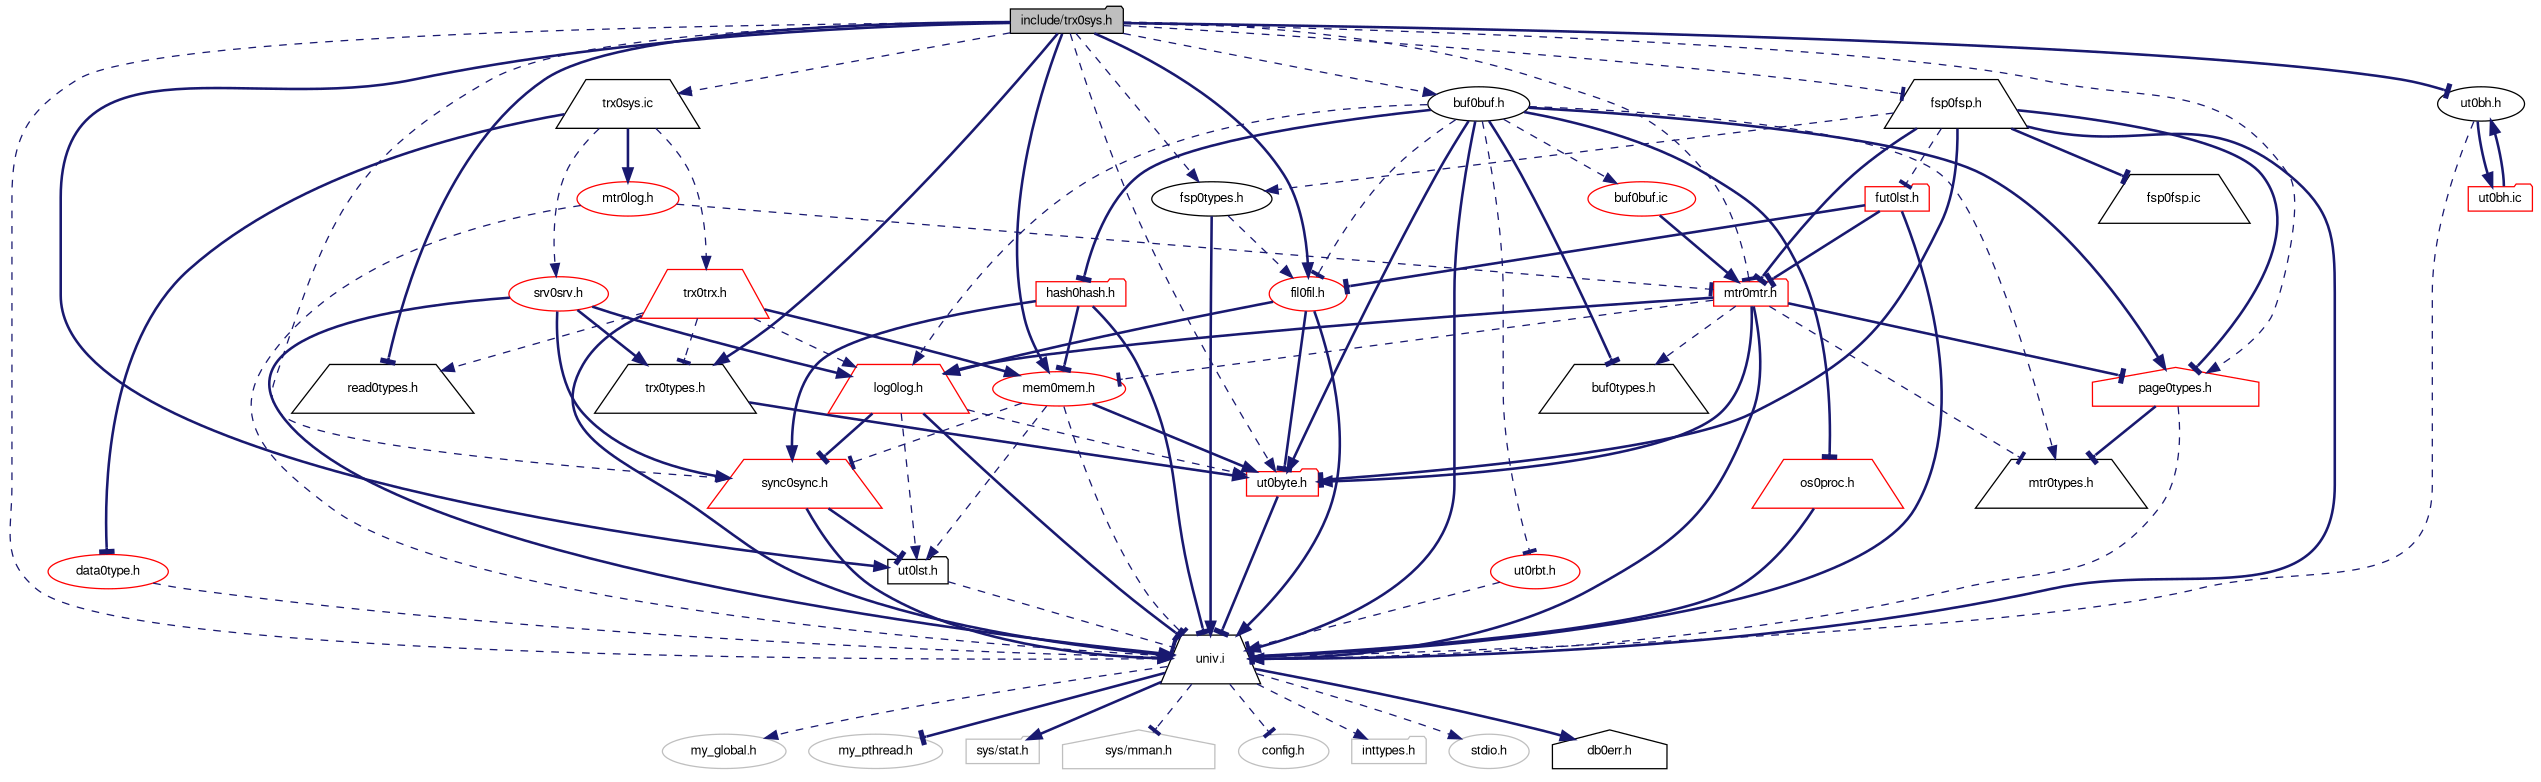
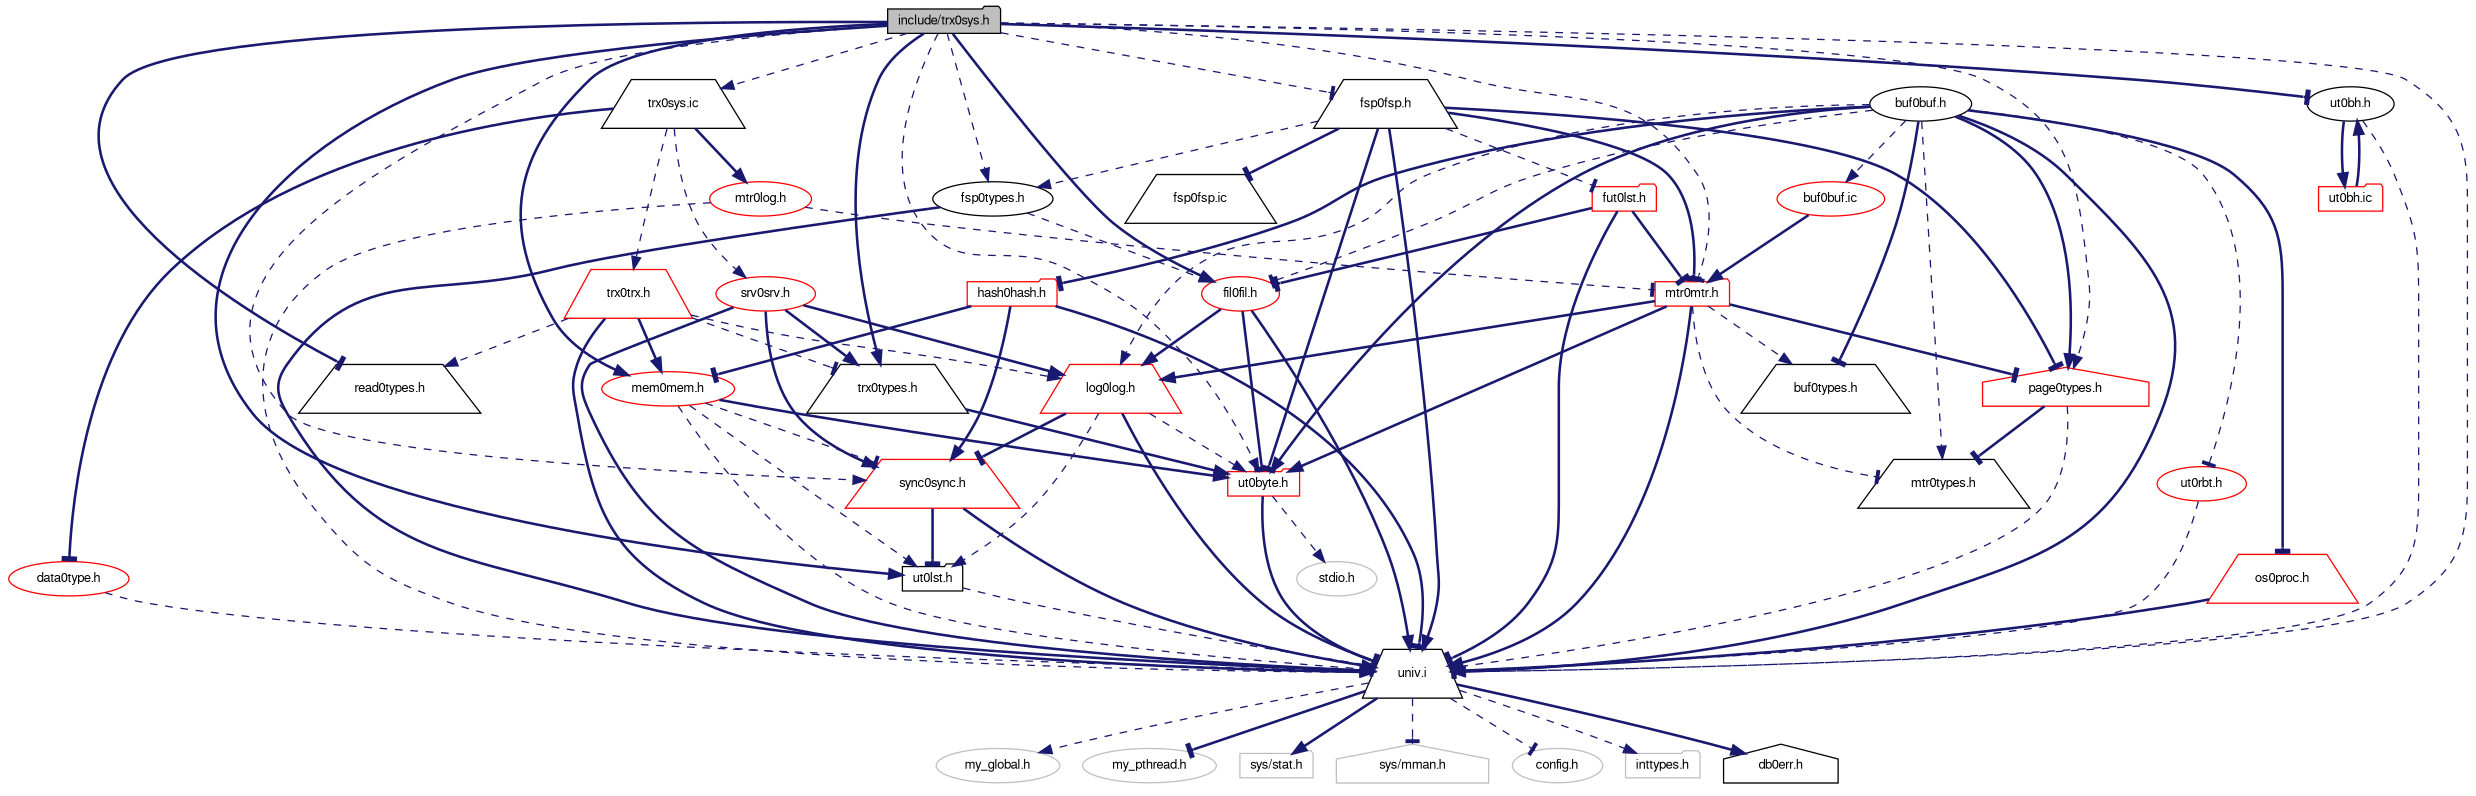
  digraph {
    node [color=red fontname=FreeSans fontsize=10 shape=ellipse]
    edge [arrowhead=normal color=midnightblue fontname=FreeSans fontsize=10 labelfontname=FreeSans labelfontsize=10 style=bold]
    n1 [color=black fillcolor=grey75 fontcolor=black height=0.2 label="include/trx0sys.h" shape=folder style=filled width=0.4]
    n2 [color=black height=0.2 label="univ.i" shape=trapezium width=0.4]
    n3 [color=black height=0.2 label="trx0types.h" shape=trapezium width=0.4]
    n4 [height=0.2 label="ut0byte.h" shape=folder width=0.4]
    n5 [color=black height=0.2 label="fsp0types.h" width=0.4]
    n6 [height=0.2 label="fil0fil.h" width=0.4]
    n7 [color=black height=0.2 label="ut0lst.h" shape=folder width=0.4]
    n8 [height=0.2 label="sync0sync.h" shape=trapezium width=0.4]
    n9 [color=black height=0.2 label="buf0buf.h" width=0.4]
    n10 [height=0.2 label="mem0mem.h" width=0.4]
    n11 [height=0.2 label="page0types.h" shape=house width=0.4]
    n12 [height=0.2 label="mtr0mtr.h" shape=folder width=0.4]
    n13 [color=black height=0.2 label="ut0bh.h" width=0.4]
    n14 [color=black height=0.2 label="read0types.h" shape=trapezium width=0.4]
    n15 [color=black height=0.2 label="fsp0fsp.h" shape=trapezium width=0.4]
    n16 [color=black height=0.2 label="trx0sys.ic" shape=trapezium width=0.4]
    n17 [color=grey75 height=0.2 label="my_global.h" width=0.4]
    n18 [color=grey75 height=0.2 label="my_pthread.h" width=0.4]
    n19 [color=grey75 height=0.2 label="sys/stat.h" shape=folder width=0.4]
    n20 [color=grey75 height=0.2 label="sys/mman.h" shape=house width=0.4]
    n21 [color=grey75 height=0.2 label="config.h" width=0.4]
    n22 [color=grey75 height=0.2 label="inttypes.h" shape=folder width=0.4]
    n23 [color=grey75 height=0.2 label="stdio.h" width=0.4]
    n24 [color=black height=0.2 label="db0err.h" shape=house width=0.4]
    n25 [height=0.2 label="log0log.h" shape=trapezium width=0.4]
    n26 [color=black height=0.2 label="mtr0types.h" shape=trapezium width=0.4]
    n27 [color=black height=0.2 label="buf0types.h" shape=trapezium width=0.4]
    n28 [height=0.2 label="hash0hash.h" shape=folder width=0.4]
    n29 [height=0.2 label="ut0rbt.h" width=0.4]
    n30 [height=0.2 label="os0proc.h" shape=trapezium width=0.4]
    n31 [height=0.2 label="buf0buf.ic" width=0.4]
    n32 [height=0.2 label="ut0bh.ic" shape=folder width=0.4]
    n33 [height=0.2 label="fut0lst.h" shape=folder width=0.4]
    n34 [color=black height=0.2 label="fsp0fsp.ic" shape=trapezium width=0.4]
    n35 [height=0.2 label="trx0trx.h" shape=trapezium width=0.4]
    n36 [height=0.2 label="data0type.h" width=0.4]
    n37 [height=0.2 label="srv0srv.h" width=0.4]
    n38 [height=0.2 label="mtr0log.h" width=0.4]
    n1 -> n2 [style=dashed]
    n1 -> n3
    n1 -> n4 [style=dashed]
    n1 -> n5 [style=dashed]
    n1 -> n6
    n1 -> n7
    n1 -> n8 [style=dashed]
-   n1 -> n9 [style=dashed]
    n1 -> n10
    n1 -> n11 [style=dashed]
    n1 -> n12 [arrowhead=tee style=dashed]
    n1 -> n13 [arrowhead=tee]
    n1 -> n14 [arrowhead=tee]
    n1 -> n15 [arrowhead=tee style=dashed]
    n1 -> n16 [style=dashed]
    n2 -> n17 [style=dashed]
    n2 -> n18 [arrowhead=tee]
    n2 -> n19
    n2 -> n20 [arrowhead=tee style=dashed]
    n2 -> n21 [arrowhead=tee style=dashed]
    n2 -> n22 [style=dashed]
-   n2 -> n23 [style=dashed]
+   n4 -> n23 [style=dashed]
    n2 -> n24
    n3 -> n4
    n4 -> n2 [arrowhead=tee]
    n5 -> n2
    n5 -> n6 [style=dashed]
    n6 -> n2
    n6 -> n4 [arrowhead=tee]
    n6 -> n25
    n7 -> n2 [arrowhead=tee style=dashed]
    n8 -> n2
    n8 -> n7 [arrowhead=tee]
    n9 -> n2
    n9 -> n4
    n9 -> n6 [arrowhead=tee style=dashed]
    n9 -> n11
    n9 -> n25 [style=dashed]
    n9 -> n26 [style=dashed]
    n9 -> n27 [arrowhead=tee]
    n9 -> n28 [arrowhead=tee]
    n9 -> n29 [arrowhead=tee style=dashed]
    n9 -> n30 [arrowhead=tee]
    n9 -> n31 [style=dashed]
    n10 -> n2 [arrowhead=tee style=dashed]
    n10 -> n4
    n10 -> n7 [style=dashed]
    n10 -> n8 [arrowhead=tee style=dashed]
    n11 -> n2 [style=dashed]
    n11 -> n26 [arrowhead=tee]
    n12 -> n2
    n12 -> n4
-   n12 -> n10 [arrowhead=tee style=dashed]
    n12 -> n11 [arrowhead=tee]
    n12 -> n25
    n12 -> n26 [arrowhead=tee style=dashed]
    n12 -> n27 [style=dashed]
    n13 -> n2 [arrowhead=tee style=dashed]
    n13 -> n32
    n15 -> n2
    n15 -> n4 [arrowhead=tee]
    n15 -> n5 [style=dashed]
    n15 -> n11 [arrowhead=tee]
    n15 -> n12 [arrowhead=tee]
    n15 -> n33 [arrowhead=tee style=dashed]
    n15 -> n34 [arrowhead=tee]
    n16 -> n35 [style=dashed]
    n16 -> n36 [arrowhead=tee]
    n16 -> n37 [style=dashed]
    n16 -> n38
    n25 -> n2 [arrowhead=tee]
    n25 -> n4 [style=dashed]
    n25 -> n7 [style=dashed]
    n25 -> n8 [arrowhead=tee]
    n28 -> n2 [arrowhead=tee]
    n28 -> n8
    n28 -> n10 [arrowhead=tee]
    n29 -> n2 [arrowhead=tee style=dashed]
    n30 -> n2 [arrowhead=tee]
    n31 -> n12
    n32 -> n13
    n33 -> n2 [arrowhead=tee]
    n33 -> n6 [arrowhead=tee]
    n33 -> n12 [arrowhead=tee]
    n35 -> n2
    n35 -> n3 [arrowhead=tee style=dashed]
    n35 -> n10
    n35 -> n14 [style=dashed]
    n35 -> n25 [style=dashed]
    n36 -> n2 [style=dashed]
    n37 -> n2
    n37 -> n3
    n37 -> n8
    n37 -> n25
    n38 -> n2 [style=dashed]
    n38 -> n12 [arrowhead=tee style=dashed]
  }
